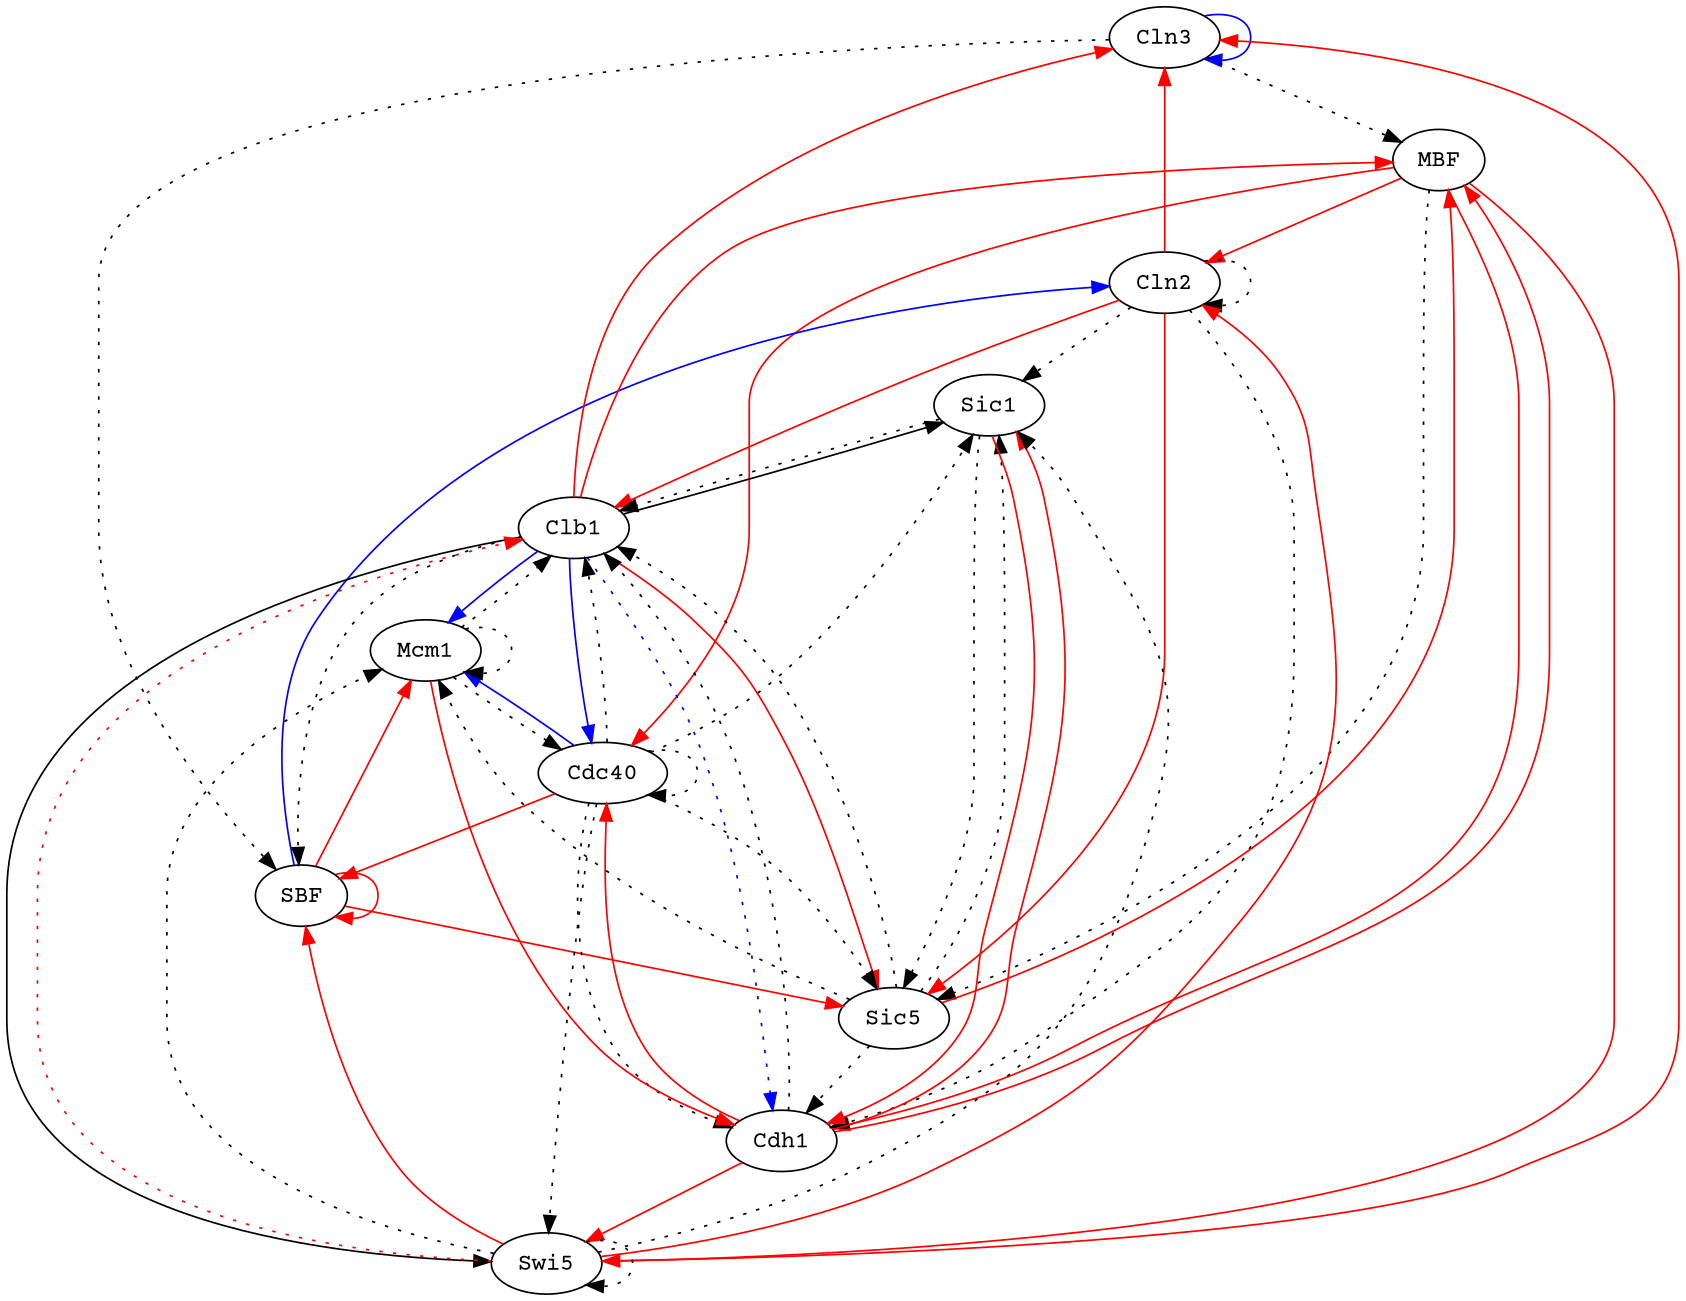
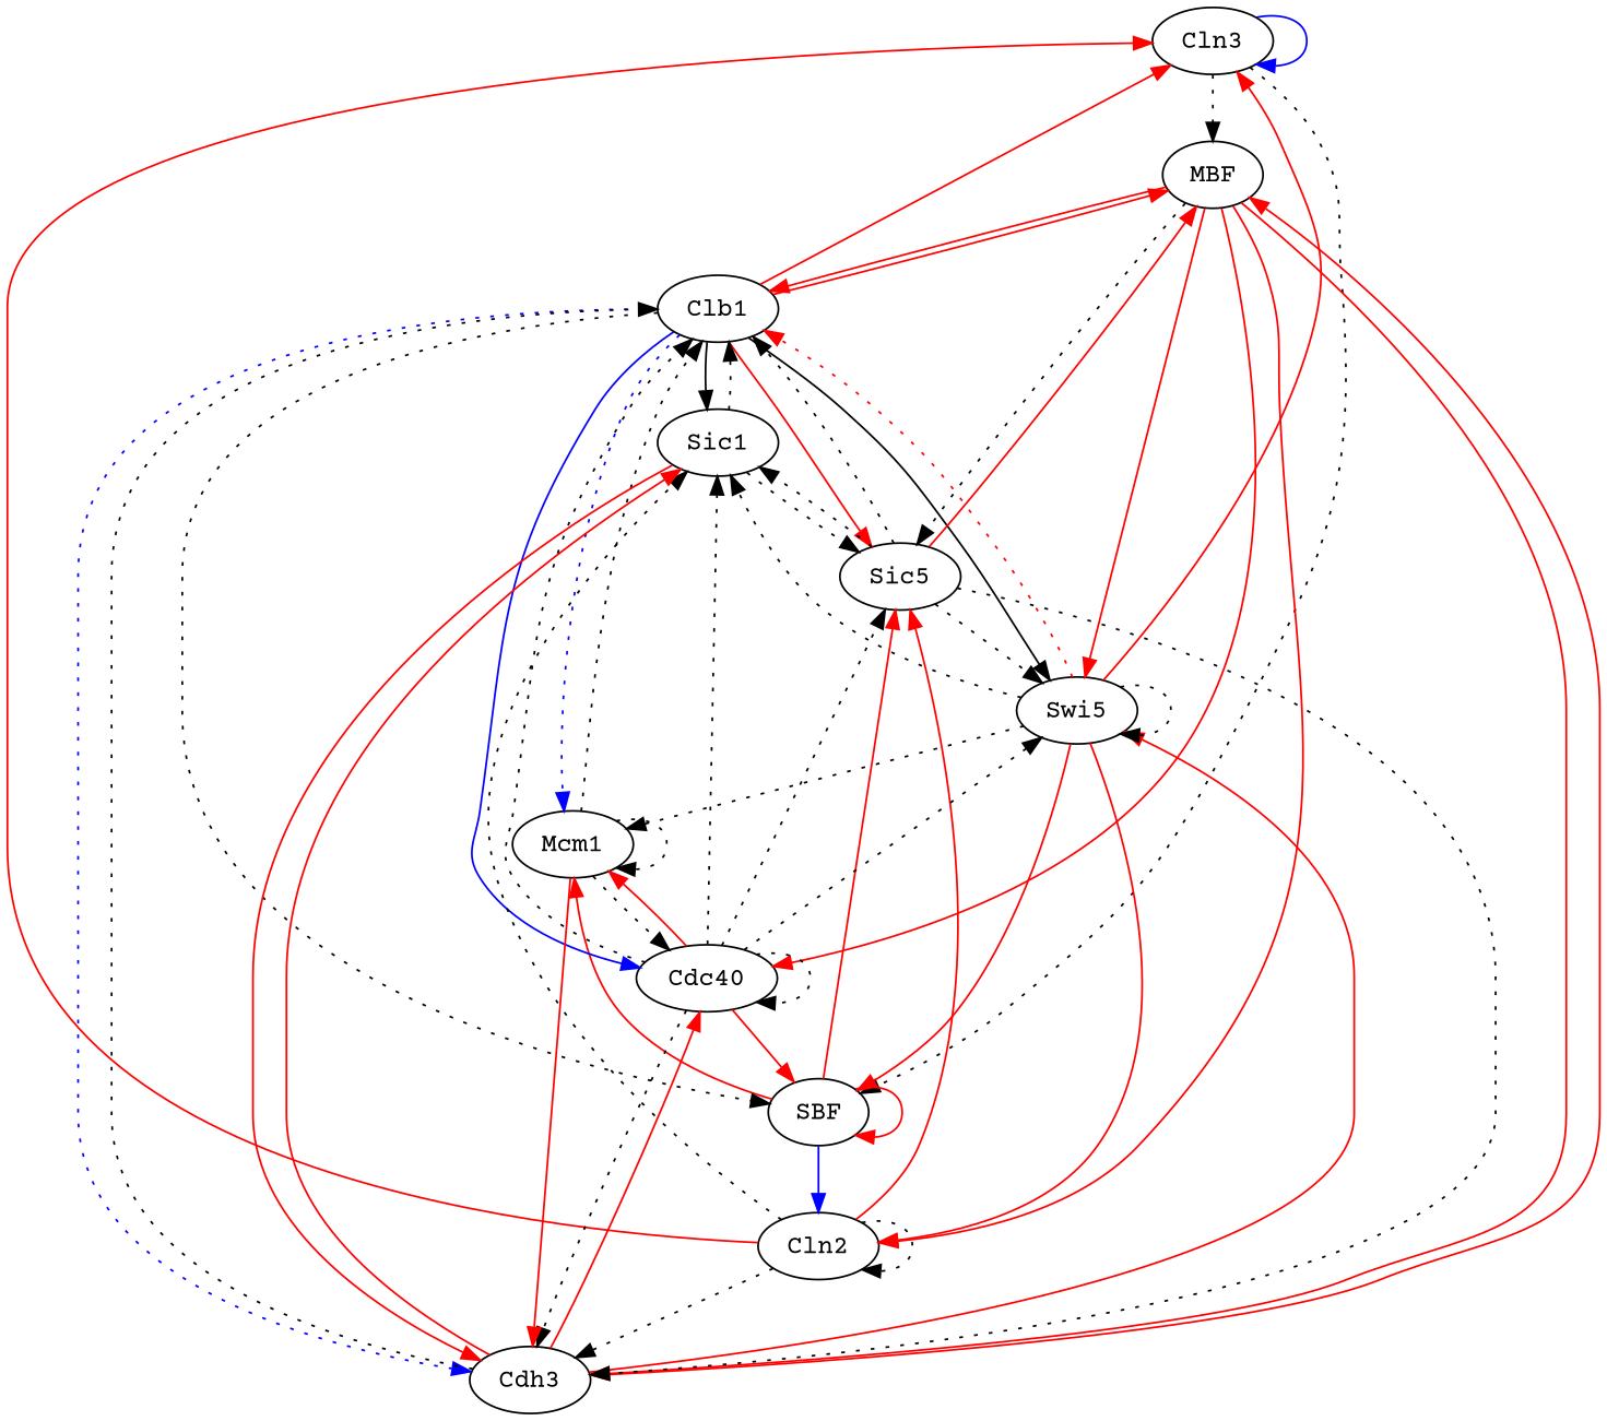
  digraph {
    fontname="Courier Prime"
    node [fontname="Courier Prime"]
    edge [fontname="Courier Prime"]
    n1 [label=Cln3]
    n2 [label=MBF]
    n3 [label=SBF]
    n4 [label=Clb1]
    n5 [label=Cln2]
-   n6 [label=Cdh1]
+   n6 [label=Cdh3]
    n7 [label=Swi5]
    n8 [label=Cdc40]
    n9 [label=Sic5]
    n10 [label=Mcm1]
    n11 [label=Sic1]
    n1 -> n1 [color=blue]
    n1 -> n2 [style=dotted]
    n1 -> n3 [style=dotted]
-   n5 -> n4 [color=red]
+   n2 -> n4 [color=red]
    n2 -> n5 [color=red]
    n2 -> n6 [color=red]
    n2 -> n7 [color=red]
    n2 -> n8 [color=red]
    n2 -> n9 [style=dotted]
    n3 -> n3 [color=red]
    n3 -> n5 [color=blue]
    n3 -> n9 [color=red]
    n3 -> n10 [color=red]
    n4 -> n1 [color=red]
    n4 -> n2 [color=red]
    n4 -> n3 [style=dotted]
    n4 -> n6 [color=blue style=dotted]
    n4 -> n7 [style=solid]
    n4 -> n8 [color=blue]
    n4 -> n9 [color=red]
-   n4 -> n10 [color=blue]
+   n4 -> n10 [color=blue style=dotted]
    n4 -> n11 [style=solid]
    n5 -> n1 [color=red]
    n5 -> n5 [style=dotted]
    n5 -> n6 [style=dotted]
    n5 -> n9 [color=red]
    n5 -> n11 [style=dotted]
    n6 -> n2 [color=red]
    n6 -> n4 [style=dotted]
    n6 -> n7 [color=red]
    n6 -> n8 [color=red]
    n6 -> n11 [color=red]
    n7 -> n1 [color=red]
    n7 -> n3 [color=red]
    n7 -> n4 [color=red style=dotted]
    n7 -> n5 [color=red]
    n7 -> n7 [style=dotted]
    n7 -> n10 [style=dotted]
    n7 -> n11 [style=dotted]
    n8 -> n3 [color=red]
    n8 -> n4 [style=dotted]
    n8 -> n6 [style=dotted]
    n8 -> n7 [style=dotted]
    n8 -> n8 [style=dotted]
    n8 -> n9 [style=dotted]
-   n8 -> n10 [color=blue]
+   n8 -> n10 [color=red]
    n8 -> n11 [style=dotted]
    n9 -> n2 [color=red]
    n9 -> n4 [style=dotted]
    n9 -> n6 [style=dotted]
-   n9 -> n10 [style=dotted]
+   n9 -> n7 [style=dotted]
    n9 -> n11 [style=dotted]
    n10 -> n4 [style=dotted]
    n10 -> n6 [color=red]
    n10 -> n8 [style=dotted]
    n10 -> n10 [style=dotted]
    n11 -> n4 [style=dotted]
    n11 -> n6 [color=red]
    n11 -> n9 [style=dotted]
  }
